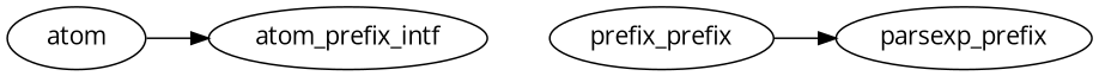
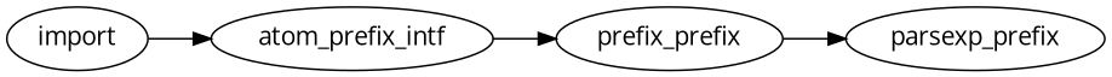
  digraph {
    fontname="Open Sans"
    rankdir=LR
    node [fontname="Open Sans"]
    edge [fontname="Open Sans"]
-   import [label=atom]
+   import
    atom_prefix_intf
    n3 [label=prefix_prefix]
    parsexp_prefix
    import -> atom_prefix_intf
+   atom_prefix_intf -> n3
    n3 -> parsexp_prefix
  }
